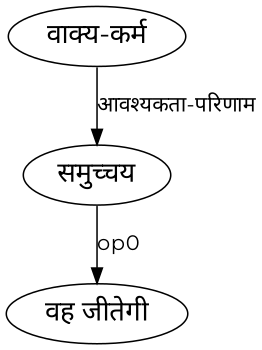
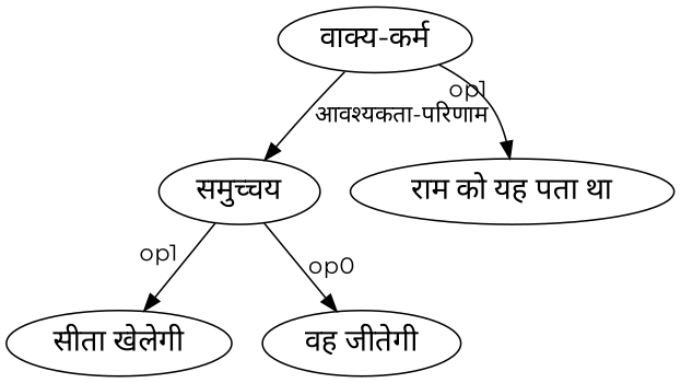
  digraph {
    fontname=Montserrat
    rankdir=TB
    node [fontname=Montserrat fontsize=18]
    edge [fontname=Montserrat]
+   n1 [label="सीता खेलेगी"]
    "समुच्चय"
    "वह जीतेगी"
+   n4 [label="राम को यह पता था"]
    "वाक्य-कर्म"
+   "समुच्चय" -> n1 [xlabel=op1]
    "समुच्चय" -> "वह जीतेगी" [label=op0]
    "वाक्य-कर्म" -> "समुच्चय" [label="आवश्यकता-परिणाम"]
+   "वाक्य-कर्म" -> n4 [xlabel=op1]
  }
